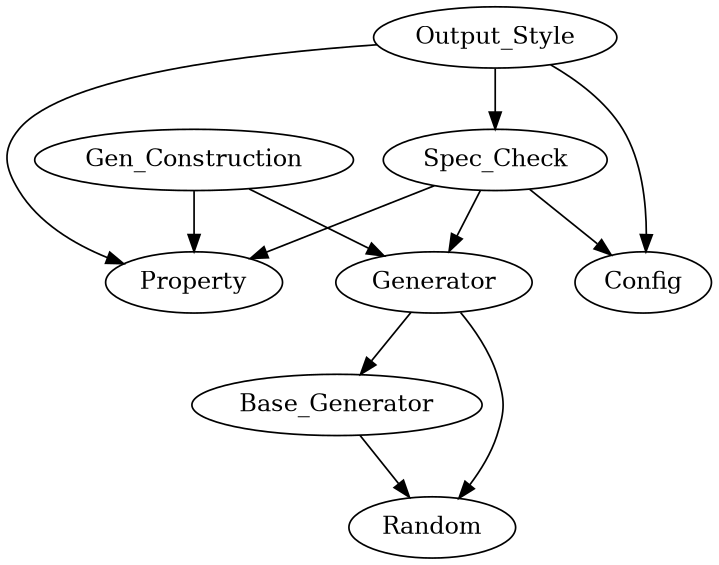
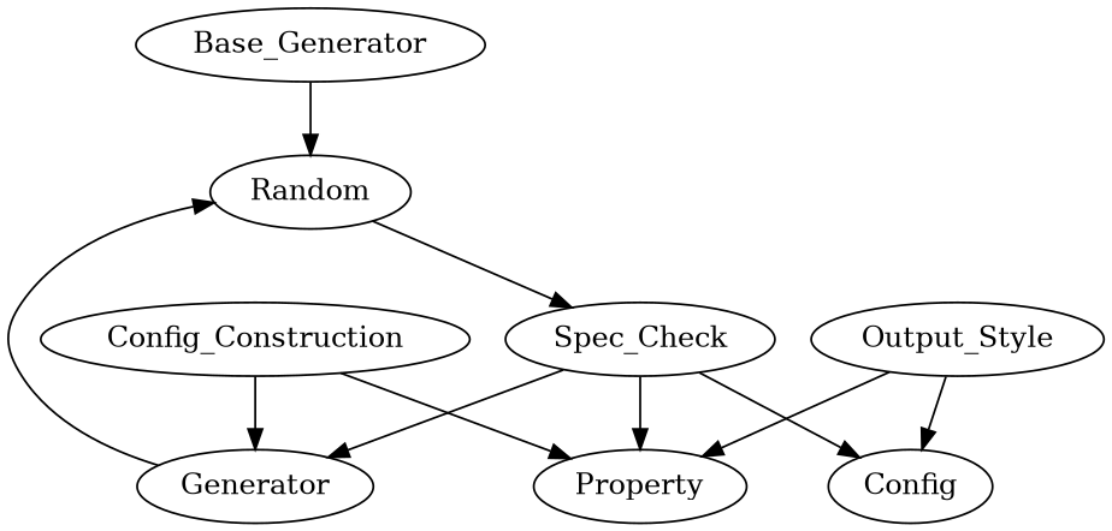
  digraph {
    Base_Generator
    Random
    Generator
    Spec_Check
    Property
    Config
-   Gen_Construction
+   Gen_Construction [label=Config_Construction]
    Output_Style
    Base_Generator -> Random
-   Generator -> Base_Generator
    Generator -> Random
    Spec_Check -> Generator
    Spec_Check -> Property
    Spec_Check -> Config
    Gen_Construction -> Generator
    Gen_Construction -> Property
-   Output_Style -> Spec_Check
+   Random -> Spec_Check
    Output_Style -> Property
    Output_Style -> Config
  }
